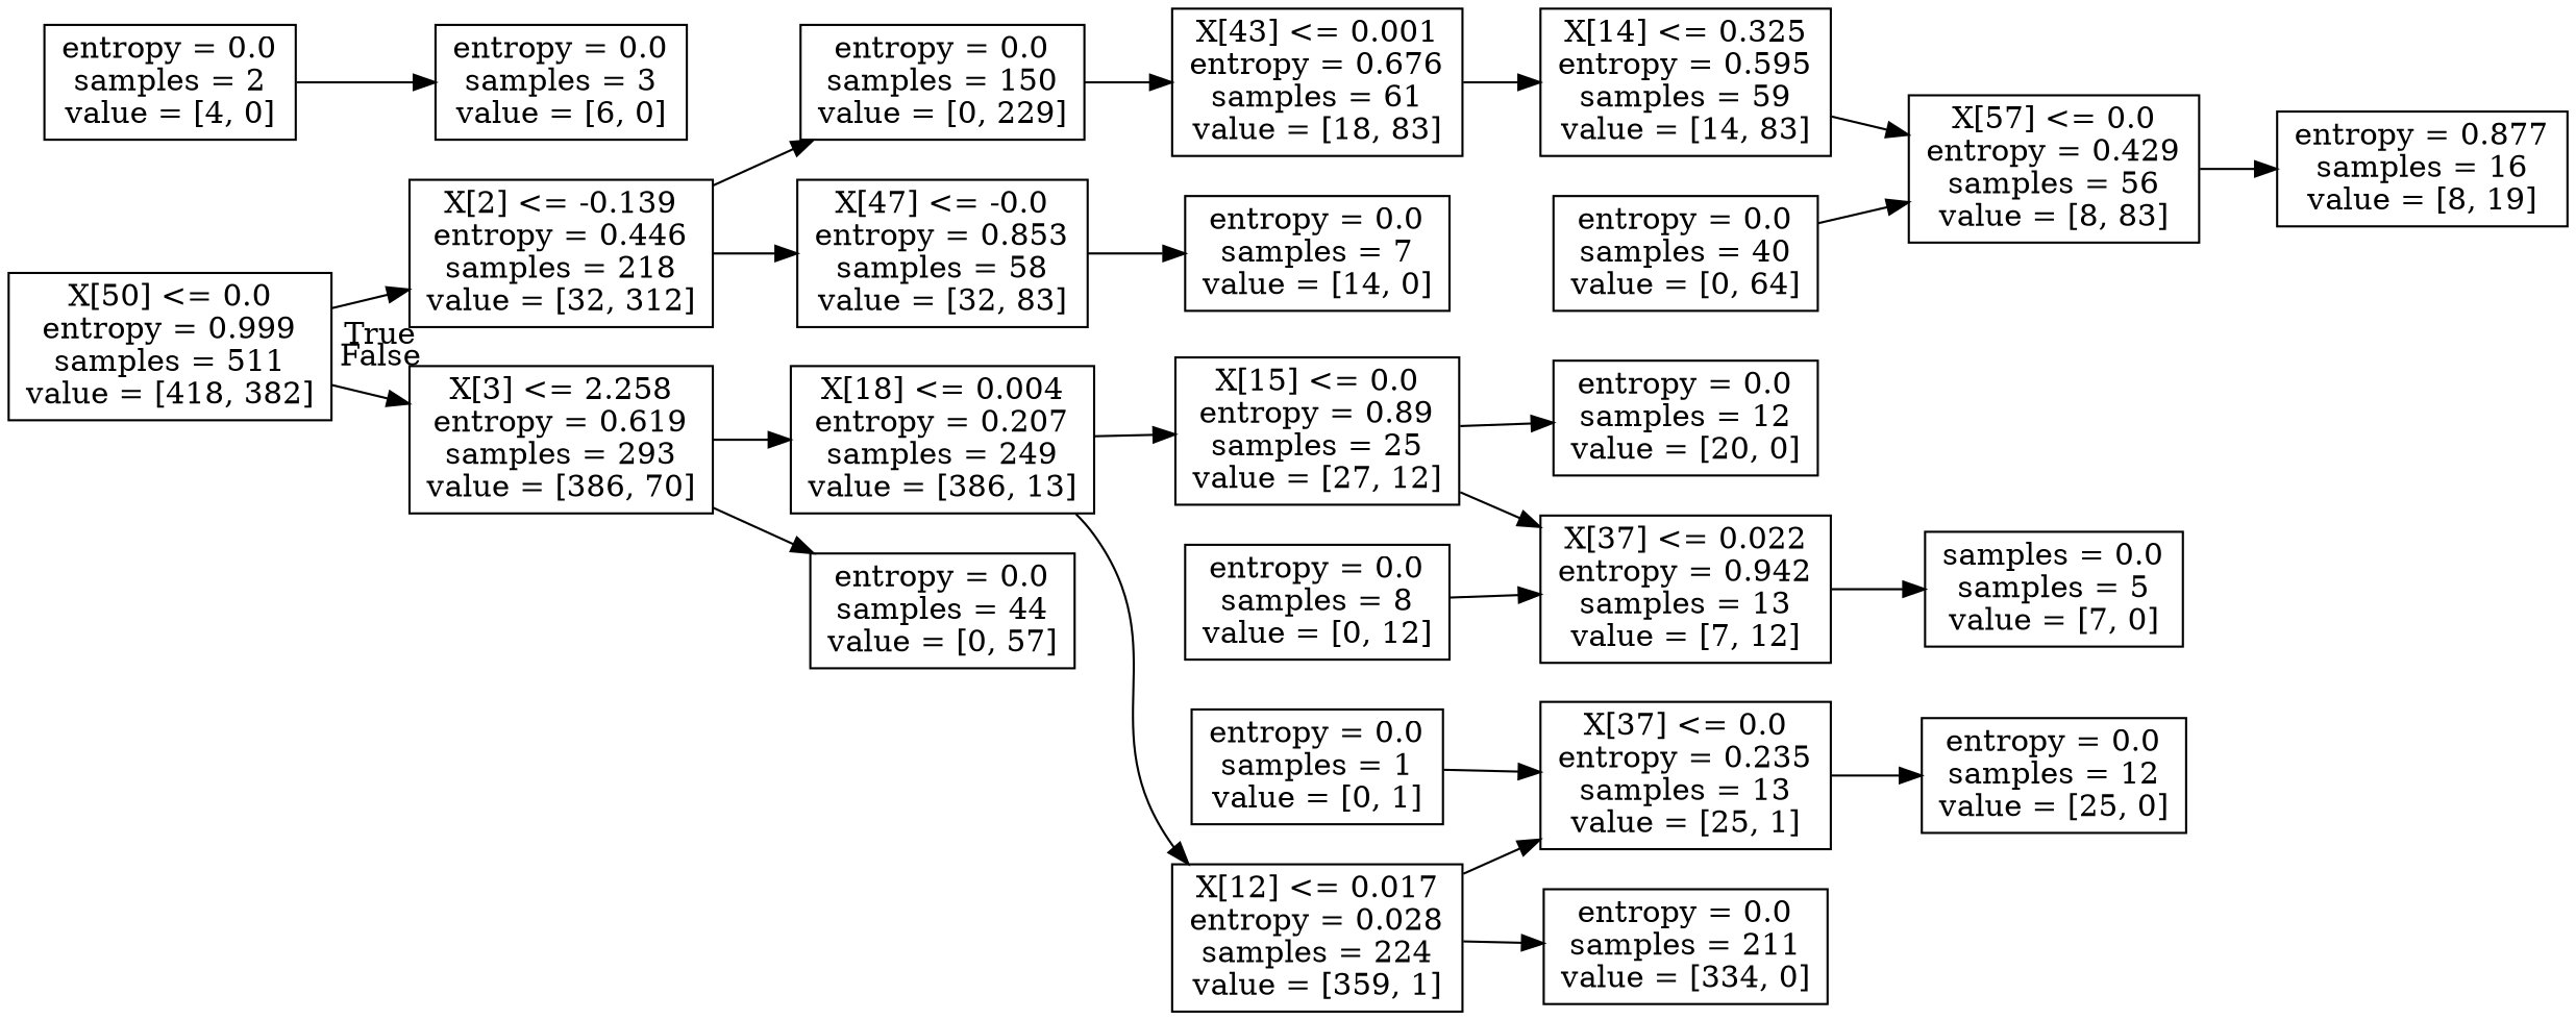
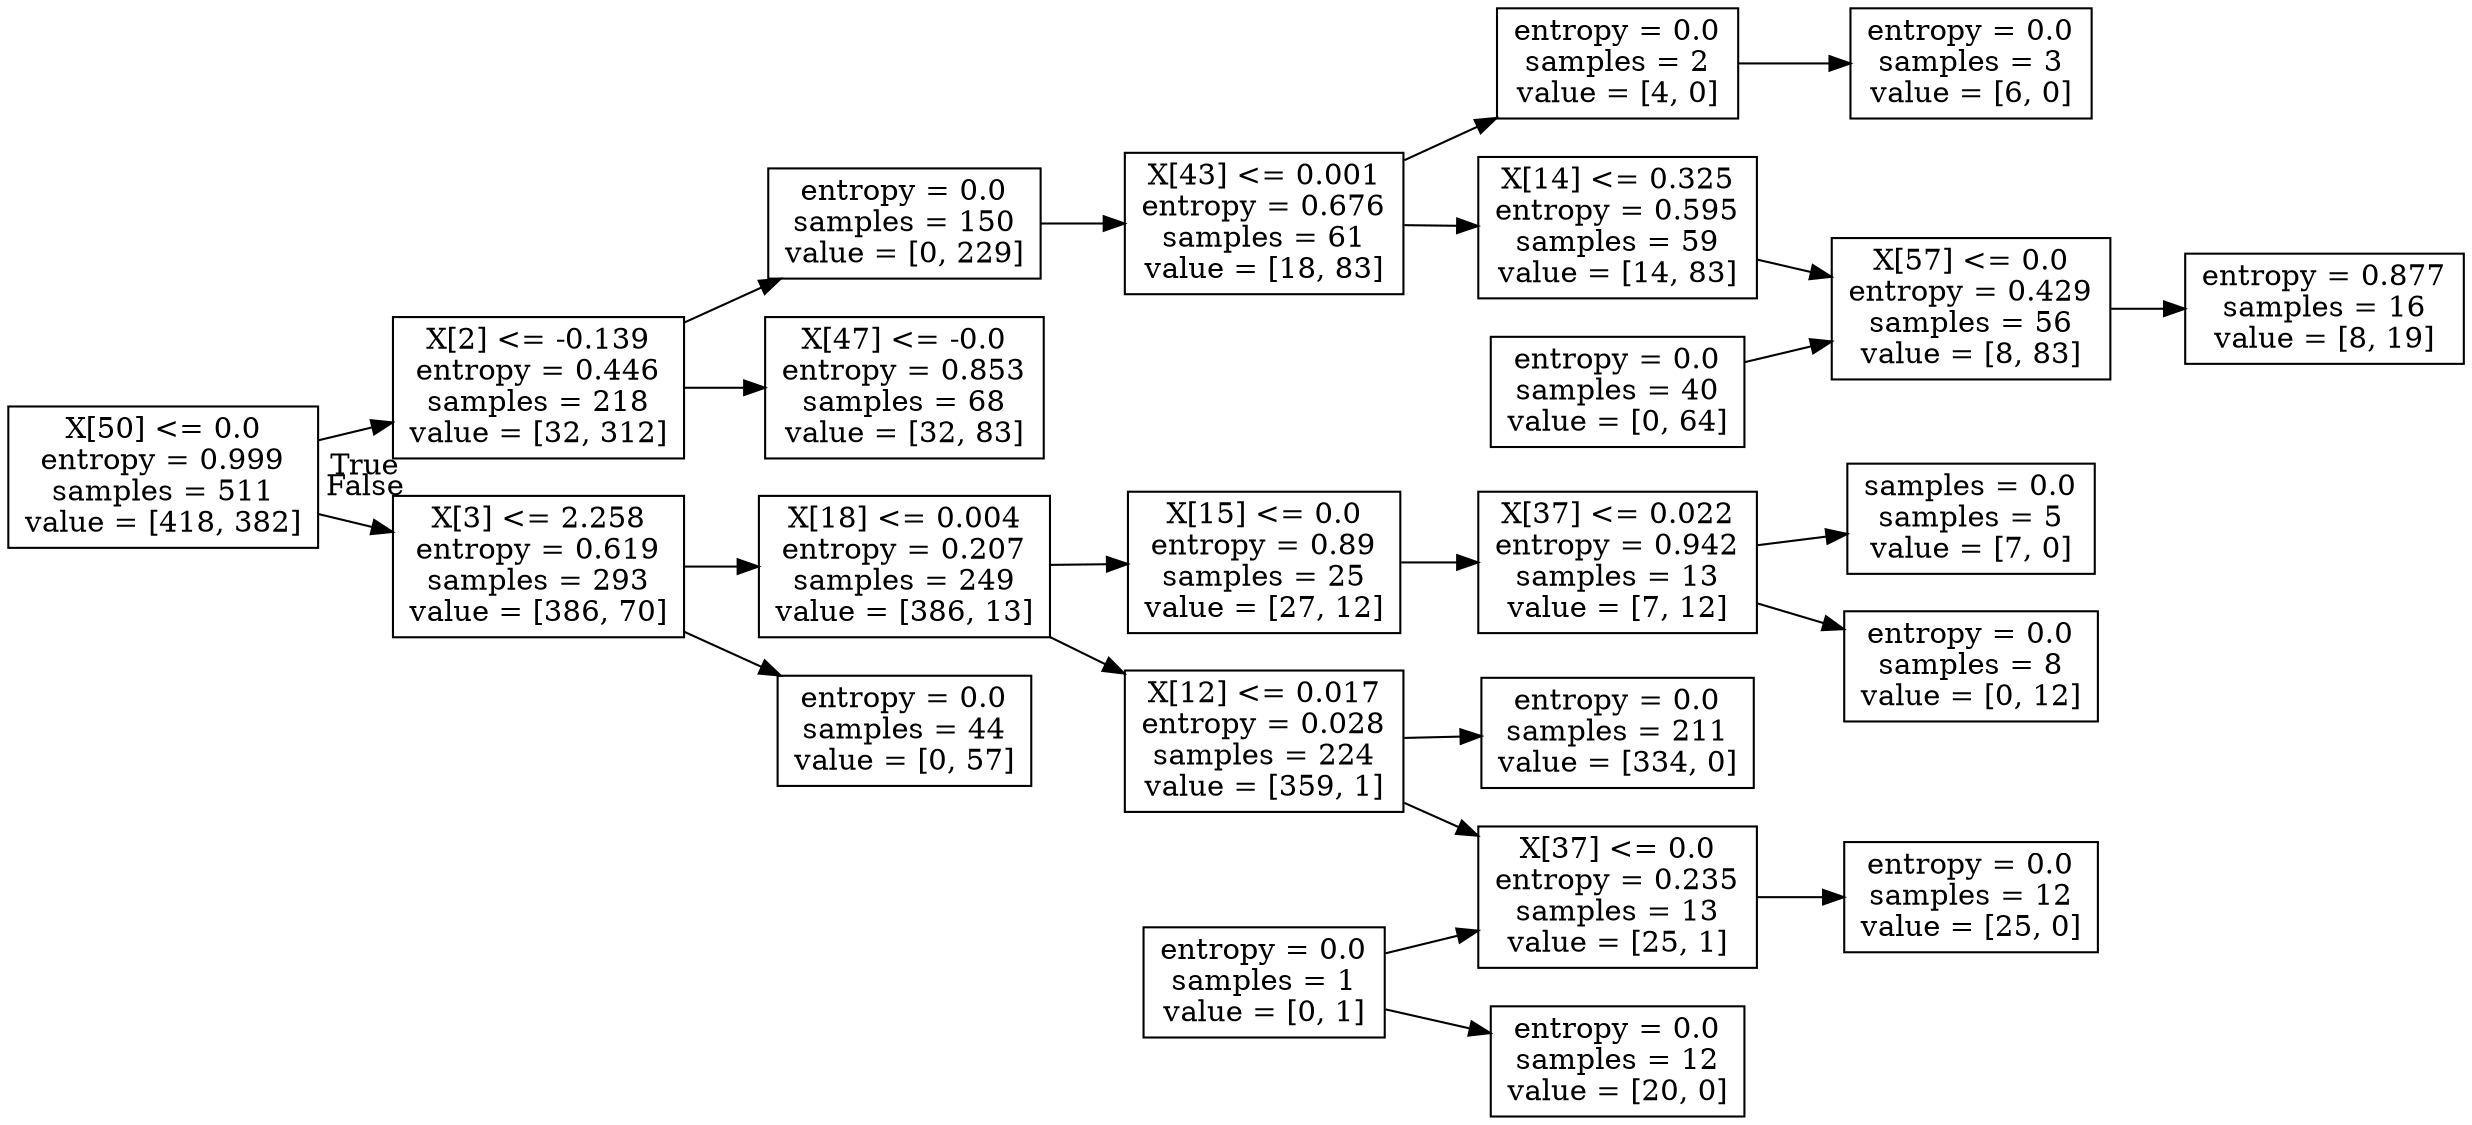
  digraph {
    fontname="DejaVu Serif"
    rankdir=LR
    node [fontname="DejaVu Serif" shape=box]
    edge [fontname="DejaVu Serif"]
    n1 [label="X[50] <= 0.0\nentropy = 0.999\nsamples = 511\nvalue = [418, 382]"]
    n2 [label="X[2] <= -0.139\nentropy = 0.446\nsamples = 218\nvalue = [32, 312]"]
    n3 [label="X[3] <= 2.258\nentropy = 0.619\nsamples = 293\nvalue = [386, 70]"]
    n4 [label="entropy = 0.0\nsamples = 150\nvalue = [0, 229]"]
-   n5 [label="X[47] <= -0.0\nentropy = 0.853\nsamples = 58\nvalue = [32, 83]"]
+   n5 [label="X[47] <= -0.0\nentropy = 0.853\nsamples = 68\nvalue = [32, 83]"]
    n6 [label="X[18] <= 0.004\nentropy = 0.207\nsamples = 249\nvalue = [386, 13]"]
    n7 [label="entropy = 0.0\nsamples = 44\nvalue = [0, 57]"]
    n8 [label="X[43] <= 0.001\nentropy = 0.676\nsamples = 61\nvalue = [18, 83]"]
-   n9 [label="entropy = 0.0\nsamples = 7\nvalue = [14, 0]"]
    n10 [label="X[14] <= 0.325\nentropy = 0.595\nsamples = 59\nvalue = [14, 83]"]
    n11 [label="entropy = 0.0\nsamples = 2\nvalue = [4, 0]"]
    n12 [label="X[57] <= 0.0\nentropy = 0.429\nsamples = 56\nvalue = [8, 83]"]
    n13 [label="entropy = 0.0\nsamples = 3\nvalue = [6, 0]"]
    n14 [label="entropy = 0.877\nsamples = 16\nvalue = [8, 19]"]
    n15 [label="entropy = 0.0\nsamples = 40\nvalue = [0, 64]"]
    n16 [label="X[15] <= 0.0\nentropy = 0.89\nsamples = 25\nvalue = [27, 12]"]
    n17 [label="X[12] <= 0.017\nentropy = 0.028\nsamples = 224\nvalue = [359, 1]"]
    n18 [label="entropy = 0.0\nsamples = 12\nvalue = [20, 0]"]
    n19 [label="X[37] <= 0.022\nentropy = 0.942\nsamples = 13\nvalue = [7, 12]"]
    n20 [label="X[37] <= 0.0\nentropy = 0.235\nsamples = 13\nvalue = [25, 1]"]
    n21 [label="entropy = 0.0\nsamples = 211\nvalue = [334, 0]"]
    n22 [label="entropy = 0.0\nsamples = 8\nvalue = [0, 12]"]
    n23 [label="samples = 0.0\nsamples = 5\nvalue = [7, 0]"]
    n24 [label="entropy = 0.0\nsamples = 12\nvalue = [25, 0]"]
    n25 [label="entropy = 0.0\nsamples = 1\nvalue = [0, 1]"]
    n1 -> n2 [headlabel=True labelangle=45 labeldistance=2.5]
    n1 -> n3 [headlabel=False labelangle=-45 labeldistance=2.5]
    n2 -> n4
    n2 -> n5
    n3 -> n6
    n3 -> n7
    n4 -> n8
-   n5 -> n9
    n6 -> n16
    n6 -> n17
    n8 -> n10
+   n8 -> n11
    n10 -> n12
    n11 -> n13
    n12 -> n14
    n15 -> n12
-   n16 -> n18
+   n25 -> n18
    n16 -> n19
    n17 -> n20
    n17 -> n21
-   n22 -> n19
+   n19 -> n22
    n19 -> n23
    n20 -> n24
    n25 -> n20
  }
